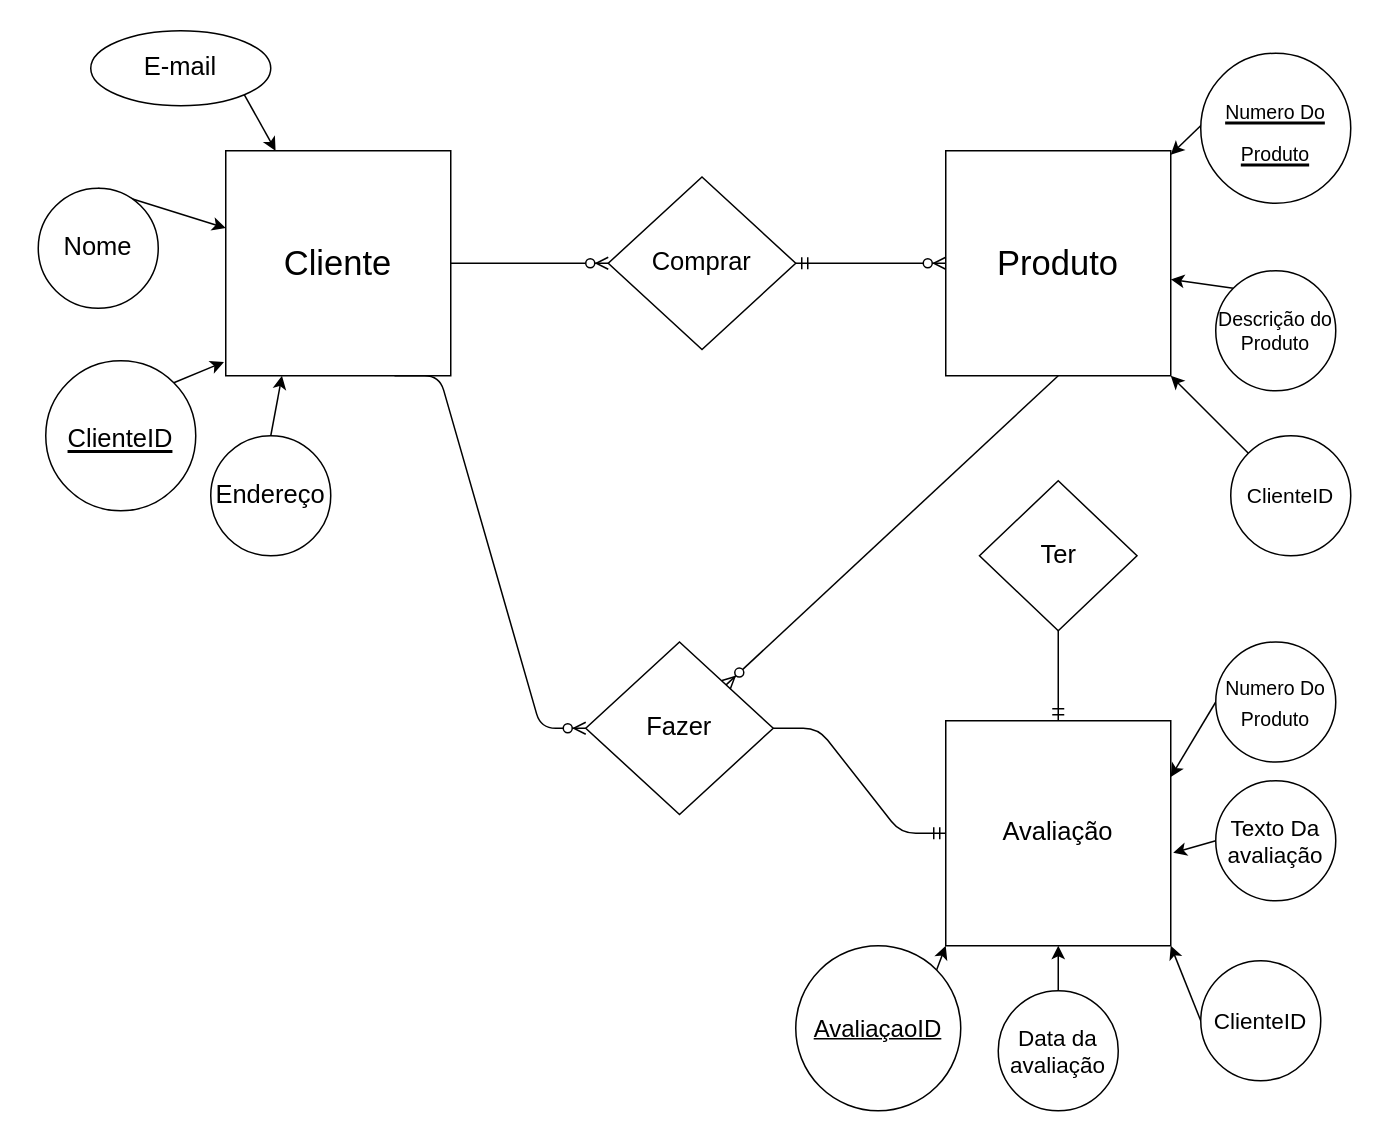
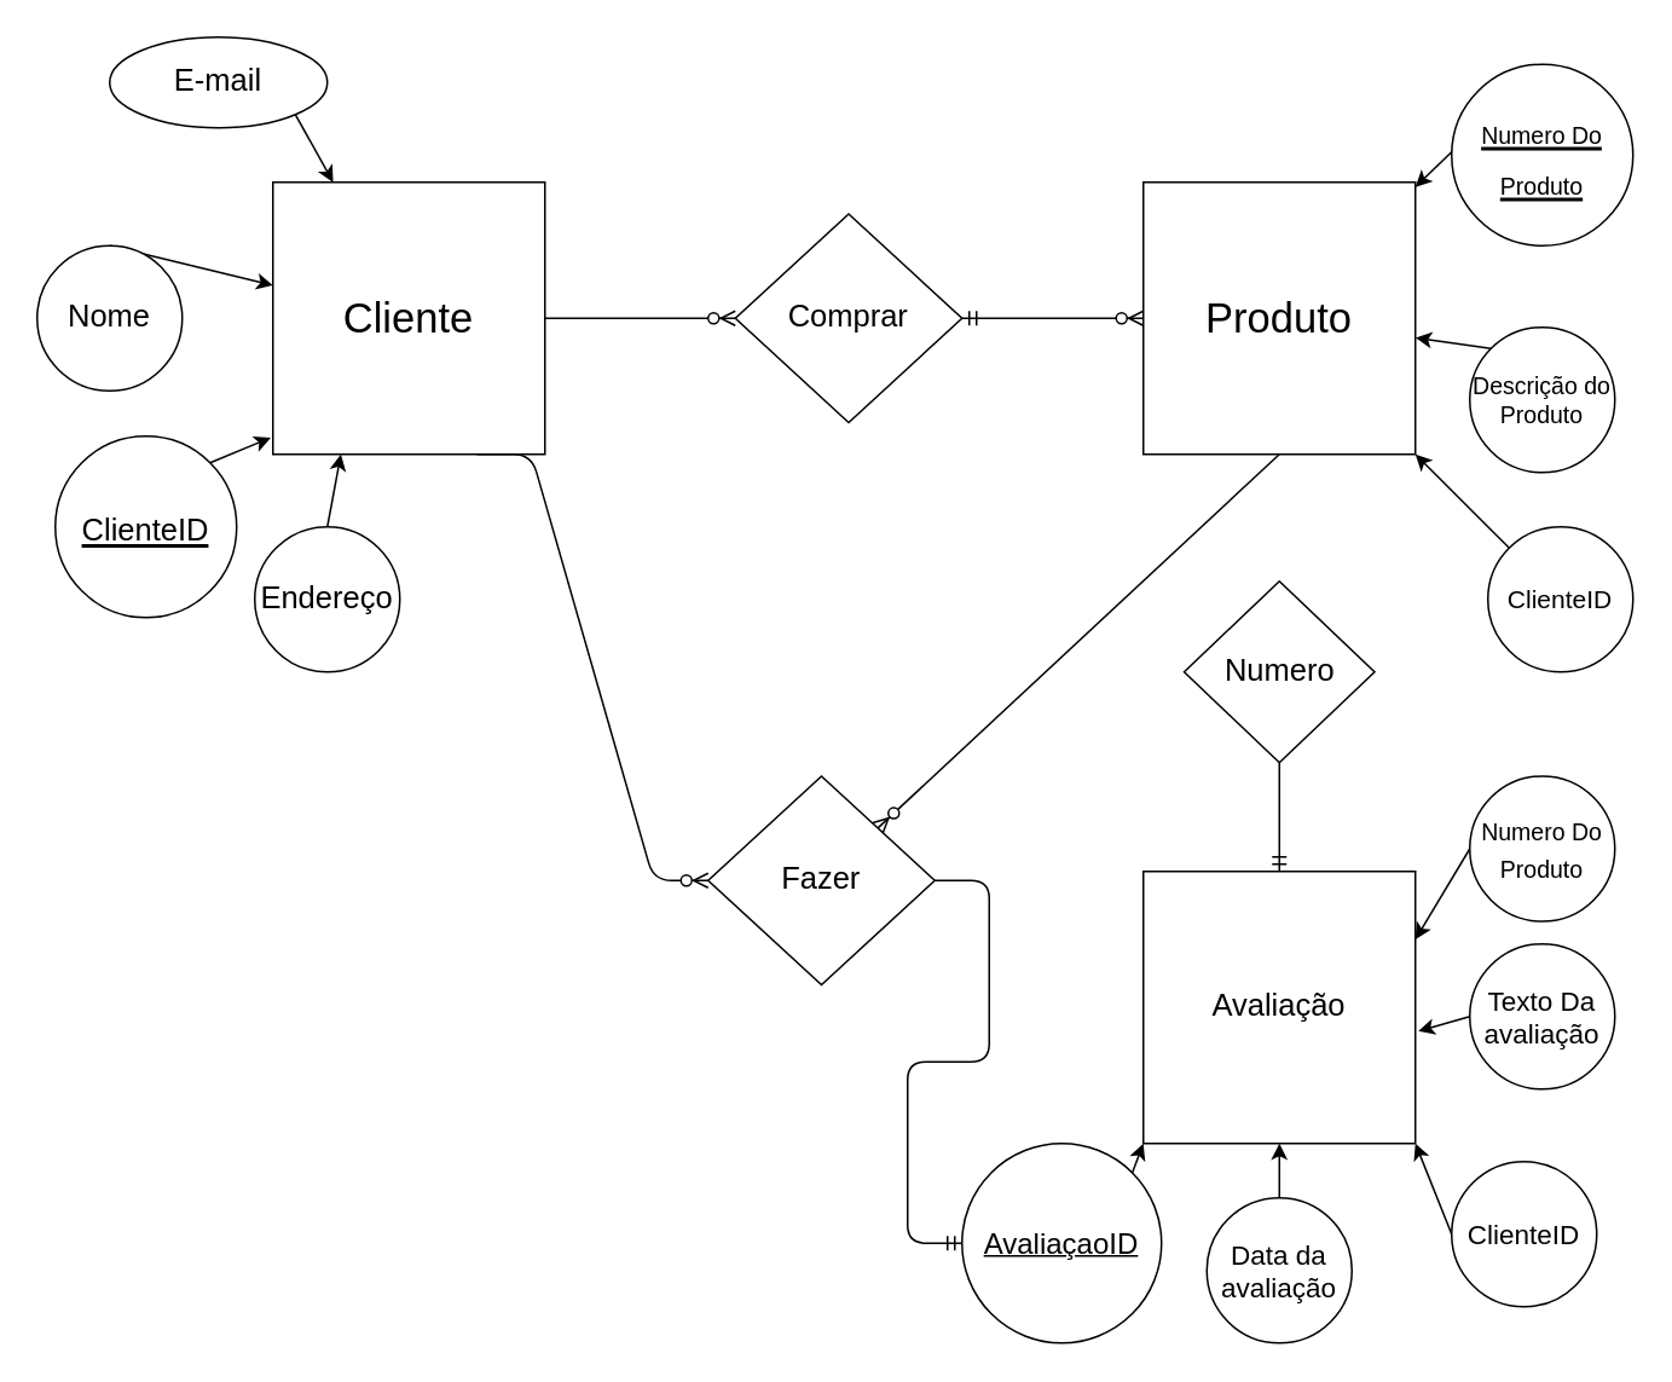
  <mxCell id="0" />
  <mxCell id="1" parent="0" />
  <mxCell id="2" value="&lt;font style=&quot;font-size: 23px;&quot;&gt;Cliente&lt;/font&gt;" style="whiteSpace=wrap;html=1;aspect=fixed;" vertex="1" parent="1"><mxGeometry x="150" y="100" width="150" height="150" as="geometry" /></mxCell>
  <mxCell id="3" style="edgeStyle=none;html=1;exitX=1;exitY=0;exitDx=0;exitDy=0;entryX=-0.008;entryY=0.939;entryDx=0;entryDy=0;entryPerimeter=0;fontSize=17;" edge="1" parent="1" source="4" target="2"><mxGeometry relative="1" as="geometry" /></mxCell>
  <mxCell id="4" value="&lt;u&gt;&lt;font style=&quot;font-size: 17px;&quot;&gt;ClienteID&lt;/font&gt;&lt;/u&gt;" style="ellipse;whiteSpace=wrap;html=1;aspect=fixed;fontSize=23;" vertex="1" parent="1"><mxGeometry x="30" y="240" width="100" height="100" as="geometry" /></mxCell>
  <mxCell id="5" style="edgeStyle=none;html=1;exitX=0.5;exitY=0;exitDx=0;exitDy=0;fontSize=17;" edge="1" parent="1" source="6" target="2"><mxGeometry relative="1" as="geometry" /></mxCell>
- <mxCell id="6" value="Nome" style="ellipse;whiteSpace=wrap;html=1;aspect=fixed;fontSize=17;" vertex="1" parent="1"><mxGeometry x="25" y="125" width="80" height="80" as="geometry" /></mxCell>
+ <mxCell id="6" value="Nome" style="ellipse;whiteSpace=wrap;html=1;aspect=fixed;fontSize=17;" vertex="1" parent="1"><mxGeometry x="20" y="135" width="80" height="80" as="geometry" /></mxCell>
  <mxCell id="7" style="edgeStyle=none;html=1;exitX=0.5;exitY=0;exitDx=0;exitDy=0;entryX=0.25;entryY=1;entryDx=0;entryDy=0;fontSize=17;" edge="1" parent="1" source="8" target="2"><mxGeometry relative="1" as="geometry" /></mxCell>
  <mxCell id="8" value="Endereço" style="ellipse;whiteSpace=wrap;html=1;aspect=fixed;fontSize=17;" vertex="1" parent="1"><mxGeometry x="140" y="290" width="80" height="80" as="geometry" /></mxCell>
  <mxCell id="9" style="edgeStyle=none;html=1;exitX=1;exitY=1;exitDx=0;exitDy=0;fontSize=17;" edge="1" parent="1" source="10" target="2"><mxGeometry relative="1" as="geometry" /></mxCell>
  <mxCell id="10" value="E-mail" style="ellipse;whiteSpace=wrap;html=1;aspect=fixed;fontSize=17;" vertex="1" parent="1"><mxGeometry x="60" y="20" width="120" height="50" as="geometry" /></mxCell>
  <mxCell id="11" value="Comprar" style="rhombus;whiteSpace=wrap;html=1;fontSize=17;" vertex="1" parent="1"><mxGeometry x="405" y="117.5" width="125" height="115" as="geometry" /></mxCell>
  <mxCell id="12" value="&lt;font style=&quot;font-size: 23px;&quot;&gt;Produto&lt;br&gt;&lt;/font&gt;" style="whiteSpace=wrap;html=1;aspect=fixed;" vertex="1" parent="1"><mxGeometry x="630" y="100" width="150" height="150" as="geometry" /></mxCell>
  <mxCell id="13" value="" style="edgeStyle=entityRelationEdgeStyle;fontSize=12;html=1;endArrow=ERzeroToMany;startArrow=ERmandOne;exitX=1;exitY=0.5;exitDx=0;exitDy=0;entryX=0;entryY=0.5;entryDx=0;entryDy=0;" edge="1" parent="1" source="11" target="12"><mxGeometry width="100" height="100" relative="1" as="geometry"><mxPoint x="490" y="270" as="sourcePoint" /><mxPoint x="590" y="170" as="targetPoint" /></mxGeometry></mxCell>
  <mxCell id="14" style="edgeStyle=none;html=1;exitX=0.5;exitY=0;exitDx=0;exitDy=0;fontSize=11;" edge="1" parent="1" source="15" target="12"><mxGeometry relative="1" as="geometry" /></mxCell>
  <mxCell id="15" value="&lt;u&gt;&lt;font style=&quot;font-size: 13px;&quot;&gt;Numero Do Produto&lt;/font&gt;&lt;/u&gt;" style="ellipse;whiteSpace=wrap;html=1;aspect=fixed;fontSize=23;" vertex="1" parent="1"><mxGeometry x="800" y="35" width="100" height="100" as="geometry" /></mxCell>
  <mxCell id="16" style="edgeStyle=none;html=1;exitX=0;exitY=0;exitDx=0;exitDy=0;fontSize=11;" edge="1" parent="1" source="17" target="12"><mxGeometry relative="1" as="geometry" /></mxCell>
  <mxCell id="17" value="&lt;font style=&quot;font-size: 14px;&quot;&gt;ClienteID&lt;/font&gt;" style="ellipse;whiteSpace=wrap;html=1;aspect=fixed;fontSize=11;" vertex="1" parent="1"><mxGeometry x="820" y="290" width="80" height="80" as="geometry" /></mxCell>
  <mxCell id="18" style="edgeStyle=none;html=1;exitX=0;exitY=0;exitDx=0;exitDy=0;fontSize=11;" edge="1" parent="1" source="19" target="12"><mxGeometry relative="1" as="geometry" /></mxCell>
  <mxCell id="19" value="&lt;font style=&quot;font-size: 13px;&quot;&gt;Descrição do Produto&lt;/font&gt;" style="ellipse;whiteSpace=wrap;html=1;aspect=fixed;fontSize=11;" vertex="1" parent="1"><mxGeometry x="810" y="180" width="80" height="80" as="geometry" /></mxCell>
  <mxCell id="20" value="Fazer" style="rhombus;whiteSpace=wrap;html=1;fontSize=17;" vertex="1" parent="1"><mxGeometry x="390" y="427.5" width="125" height="115" as="geometry" /></mxCell>
  <mxCell id="21" value="&lt;font style=&quot;font-size: 17px;&quot;&gt;Avaliação&lt;/font&gt;" style="whiteSpace=wrap;html=1;aspect=fixed;" vertex="1" parent="1"><mxGeometry x="630" y="480" width="150" height="150" as="geometry" /></mxCell>
- <mxCell id="22" value="Ter" style="rhombus;whiteSpace=wrap;html=1;fontSize=17;" vertex="1" parent="1"><mxGeometry x="652.5" y="320" width="105" height="100" as="geometry" /></mxCell>
- <mxCell id="23" value="" style="edgeStyle=entityRelationEdgeStyle;fontSize=12;html=1;endArrow=ERmandOne;entryX=0;entryY=0.5;entryDx=0;entryDy=0;" edge="1" parent="1" source="20" target="21"><mxGeometry width="100" height="100" relative="1" as="geometry"><mxPoint x="500" y="370" as="sourcePoint" /><mxPoint x="600" y="270" as="targetPoint" /></mxGeometry></mxCell>
+ <mxCell id="22" value="Numero" style="rhombus;whiteSpace=wrap;html=1;fontSize=17;" vertex="1" parent="1"><mxGeometry x="652.5" y="320" width="105" height="100" as="geometry" /></mxCell>
+ <mxCell id="23" value="" style="edgeStyle=entityRelationEdgeStyle;fontSize=12;html=1;endArrow=ERmandOne;" edge="1" parent="1" source="20" target="37"><mxGeometry width="100" height="100" relative="1" as="geometry"><mxPoint x="500" y="370" as="sourcePoint" /><mxPoint x="600" y="270" as="targetPoint" /></mxGeometry></mxCell>
  <mxCell id="24" value="" style="fontSize=12;html=1;endArrow=ERzeroToMany;endFill=1;exitX=0.5;exitY=1;exitDx=0;exitDy=0;" edge="1" parent="1" source="12" target="20"><mxGeometry width="100" height="100" relative="1" as="geometry"><mxPoint x="630" y="320" as="sourcePoint" /><mxPoint x="670" y="320" as="targetPoint" /></mxGeometry></mxCell>
  <mxCell id="25" value="" style="fontSize=12;html=1;endArrow=ERmandOne;entryX=0.5;entryY=0;entryDx=0;entryDy=0;exitX=0.5;exitY=1;exitDx=0;exitDy=0;" edge="1" parent="1" source="22" target="21"><mxGeometry width="100" height="100" relative="1" as="geometry"><mxPoint x="620" y="420" as="sourcePoint" /><mxPoint x="600" y="310" as="targetPoint" /></mxGeometry></mxCell>
  <mxCell id="26" style="edgeStyle=none;html=1;exitX=0;exitY=0.5;exitDx=0;exitDy=0;entryX=1;entryY=0.25;entryDx=0;entryDy=0;fontSize=10;" edge="1" parent="1" source="27" target="21"><mxGeometry relative="1" as="geometry" /></mxCell>
  <mxCell id="27" value="&lt;font style=&quot;font-size: 13px;&quot;&gt;Numero Do Produto&lt;/font&gt;" style="ellipse;whiteSpace=wrap;html=1;aspect=fixed;fontSize=17;" vertex="1" parent="1"><mxGeometry x="810" y="427.5" width="80" height="80" as="geometry" /></mxCell>
  <mxCell id="28" style="edgeStyle=none;html=1;exitX=0;exitY=0.5;exitDx=0;exitDy=0;entryX=1.011;entryY=0.587;entryDx=0;entryDy=0;entryPerimeter=0;fontSize=10;" edge="1" parent="1" source="29" target="21"><mxGeometry relative="1" as="geometry" /></mxCell>
  <mxCell id="29" value="&lt;font style=&quot;font-size: 15px;&quot;&gt;Texto Da avaliação&lt;/font&gt;" style="ellipse;whiteSpace=wrap;html=1;aspect=fixed;fontSize=10;" vertex="1" parent="1"><mxGeometry x="810" y="520" width="80" height="80" as="geometry" /></mxCell>
  <mxCell id="30" style="edgeStyle=none;html=1;exitX=0;exitY=0.5;exitDx=0;exitDy=0;entryX=1;entryY=1;entryDx=0;entryDy=0;fontSize=10;" edge="1" parent="1" source="31" target="21"><mxGeometry relative="1" as="geometry" /></mxCell>
  <mxCell id="31" value="&lt;font style=&quot;font-size: 15px;&quot;&gt;ClienteID&lt;/font&gt;" style="ellipse;whiteSpace=wrap;html=1;aspect=fixed;fontSize=10;" vertex="1" parent="1"><mxGeometry x="800" y="640" width="80" height="80" as="geometry" /></mxCell>
  <mxCell id="32" value="" style="edgeStyle=entityRelationEdgeStyle;fontSize=12;html=1;endArrow=ERzeroToMany;endFill=1;exitX=0.75;exitY=1;exitDx=0;exitDy=0;" edge="1" parent="1" source="2" target="20"><mxGeometry width="100" height="100" relative="1" as="geometry"><mxPoint x="480" y="460" as="sourcePoint" /><mxPoint x="580" y="360" as="targetPoint" /></mxGeometry></mxCell>
  <mxCell id="33" style="edgeStyle=none;html=1;exitX=0.5;exitY=0;exitDx=0;exitDy=0;entryX=0.5;entryY=1;entryDx=0;entryDy=0;fontSize=15;" edge="1" parent="1" source="34" target="21"><mxGeometry relative="1" as="geometry" /></mxCell>
  <mxCell id="34" value="Data da avaliação" style="ellipse;whiteSpace=wrap;html=1;aspect=fixed;fontSize=15;" vertex="1" parent="1"><mxGeometry x="665" y="660" width="80" height="80" as="geometry" /></mxCell>
  <mxCell id="35" value="" style="edgeStyle=entityRelationEdgeStyle;fontSize=12;html=1;endArrow=ERzeroToMany;endFill=1;exitX=1;exitY=0.5;exitDx=0;exitDy=0;entryX=0;entryY=0.5;entryDx=0;entryDy=0;" edge="1" parent="1" source="2" target="11"><mxGeometry width="100" height="100" relative="1" as="geometry"><mxPoint x="380" y="380" as="sourcePoint" /><mxPoint x="480" y="280" as="targetPoint" /></mxGeometry></mxCell>
  <mxCell id="36" style="edgeStyle=none;html=1;exitX=1;exitY=0;exitDx=0;exitDy=0;entryX=0;entryY=1;entryDx=0;entryDy=0;fontSize=13;" edge="1" parent="1" source="37" target="21"><mxGeometry relative="1" as="geometry" /></mxCell>
  <mxCell id="37" value="&lt;u&gt;&lt;font style=&quot;font-size: 16px;&quot;&gt;AvaliaçaoID&lt;/font&gt;&lt;/u&gt;" style="ellipse;whiteSpace=wrap;html=1;aspect=fixed;fontSize=13;" vertex="1" parent="1"><mxGeometry x="530" y="630" width="110" height="110" as="geometry" /></mxCell>
